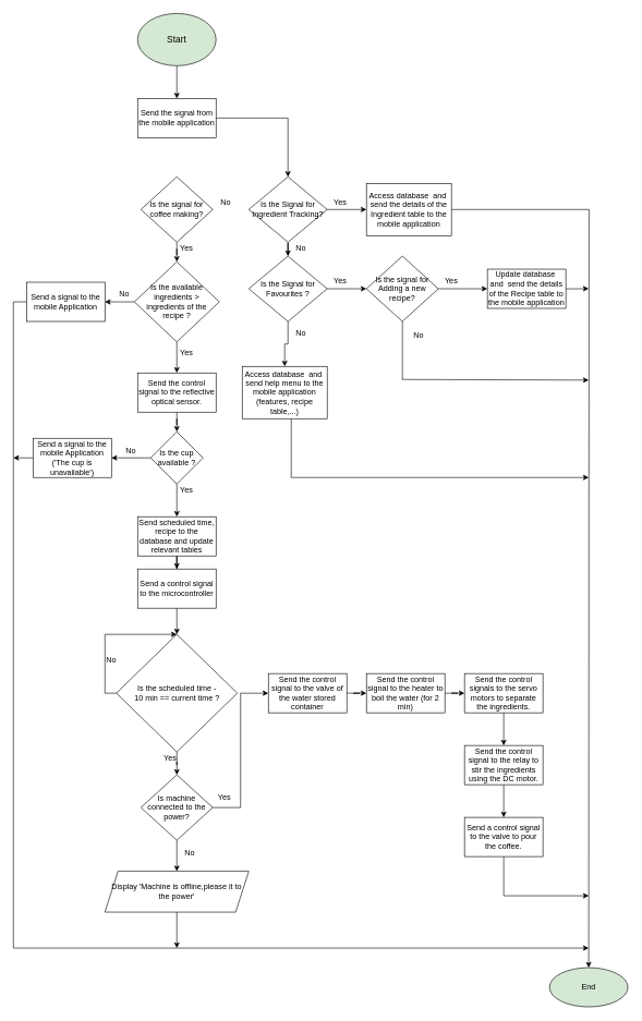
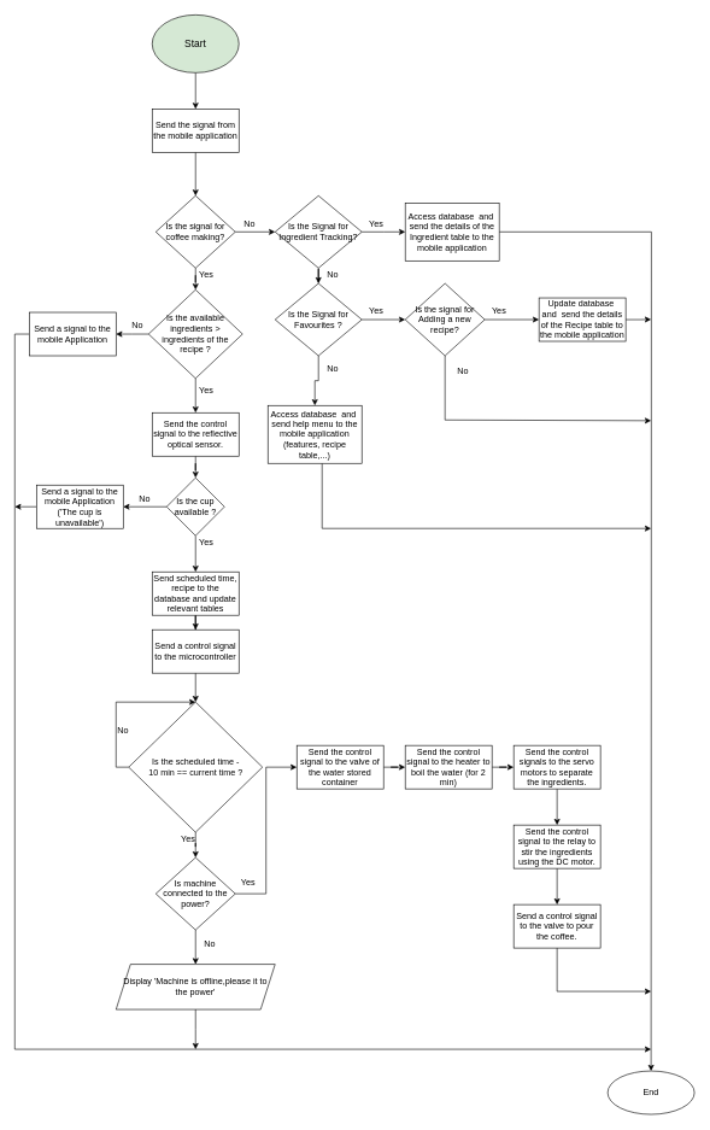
  <mxCell id="0" />
  <mxCell id="1" parent="0" />
  <mxCell id="2" value="" style="edgeStyle=orthogonalEdgeStyle;rounded=0;orthogonalLoop=1;jettySize=auto;html=1;" parent="1" source="3" target="5" edge="1"><mxGeometry relative="1" as="geometry" /></mxCell>
  <mxCell id="3" value="&lt;font style=&quot;font-size: 14px&quot;&gt;Start&lt;/font&gt;" style="ellipse;whiteSpace=wrap;html=1;fillColor=#d5e8d4;" parent="1" vertex="1"><mxGeometry x="210" y="20" width="120" height="80" as="geometry" /></mxCell>
- <mxCell id="4" value="" style="edgeStyle=orthogonalEdgeStyle;rounded=0;orthogonalLoop=1;jettySize=auto;html=1;" parent="1" source="5" target="11" edge="1"><mxGeometry relative="1" as="geometry" /></mxCell>
+ <mxCell id="4" value="" style="edgeStyle=orthogonalEdgeStyle;rounded=0;orthogonalLoop=1;jettySize=auto;html=1;" parent="1" source="5" target="8" edge="1"><mxGeometry relative="1" as="geometry" /></mxCell>
  <mxCell id="5" value="Send the signal from the mobile application" style="whiteSpace=wrap;html=1;" parent="1" vertex="1"><mxGeometry x="210" y="150" width="120" height="60" as="geometry" /></mxCell>
+ <mxCell id="6" value="" style="edgeStyle=orthogonalEdgeStyle;rounded=0;orthogonalLoop=1;jettySize=auto;html=1;" parent="1" source="8" target="11" edge="1"><mxGeometry relative="1" as="geometry" /></mxCell>
  <mxCell id="7" value="" style="edgeStyle=orthogonalEdgeStyle;rounded=0;orthogonalLoop=1;jettySize=auto;html=1;" parent="1" source="8" target="21" edge="1"><mxGeometry relative="1" as="geometry" /></mxCell>
  <mxCell id="8" value="Is the signal for coffee making?" style="rhombus;whiteSpace=wrap;html=1;" parent="1" vertex="1"><mxGeometry x="215" y="270" width="110" height="100" as="geometry" /></mxCell>
  <mxCell id="9" value="" style="edgeStyle=orthogonalEdgeStyle;rounded=0;orthogonalLoop=1;jettySize=auto;html=1;" parent="1" source="11" edge="1"><mxGeometry relative="1" as="geometry"><mxPoint x="560" y="320" as="targetPoint" /></mxGeometry></mxCell>
  <mxCell id="10" value="" style="edgeStyle=orthogonalEdgeStyle;rounded=0;orthogonalLoop=1;jettySize=auto;html=1;" edge="1" parent="1" source="11" target="65"><mxGeometry relative="1" as="geometry" /></mxCell>
  <mxCell id="11" value="Is the Signal for Ingredient Tracking?" style="rhombus;whiteSpace=wrap;html=1;" parent="1" vertex="1"><mxGeometry x="380" y="270" width="120" height="100" as="geometry" /></mxCell>
  <mxCell id="12" value="No" style="text;html=1;strokeColor=none;fillColor=none;align=center;verticalAlign=middle;whiteSpace=wrap;rounded=0;" parent="1" vertex="1"><mxGeometry x="325" y="300" width="40" height="20" as="geometry" /></mxCell>
  <mxCell id="13" value="Yes" style="text;html=1;strokeColor=none;fillColor=none;align=center;verticalAlign=middle;whiteSpace=wrap;rounded=0;" parent="1" vertex="1"><mxGeometry x="500" y="300" width="40" height="20" as="geometry" /></mxCell>
  <mxCell id="14" value="" style="edgeStyle=orthogonalEdgeStyle;rounded=0;orthogonalLoop=1;jettySize=auto;html=1;exitX=1;exitY=0.5;exitDx=0;exitDy=0;" parent="1" source="62" edge="1"><mxGeometry relative="1" as="geometry"><mxPoint x="900" y="1480" as="targetPoint" /><mxPoint x="900" y="700" as="sourcePoint" /></mxGeometry></mxCell>
  <mxCell id="15" value="" style="edgeStyle=orthogonalEdgeStyle;rounded=0;orthogonalLoop=1;jettySize=auto;html=1;" parent="1" source="16" edge="1"><mxGeometry relative="1" as="geometry"><mxPoint x="900" y="730" as="targetPoint" /><Array as="points"><mxPoint x="445" y="730" /><mxPoint x="900" y="730" /></Array></mxGeometry></mxCell>
  <mxCell id="16" value="Access database&amp;nbsp; and&amp;nbsp; send help menu to the mobile application (features, recipe table,...)" style="whiteSpace=wrap;html=1;" parent="1" vertex="1"><mxGeometry x="370" y="560" width="130" height="80" as="geometry" /></mxCell>
  <mxCell id="17" value="No" style="text;html=1;strokeColor=none;fillColor=none;align=center;verticalAlign=middle;whiteSpace=wrap;rounded=0;" parent="1" vertex="1"><mxGeometry x="440" y="370" width="40" height="20" as="geometry" /></mxCell>
  <mxCell id="18" value="Yes" style="text;html=1;strokeColor=none;fillColor=none;align=center;verticalAlign=middle;whiteSpace=wrap;rounded=0;" parent="1" vertex="1"><mxGeometry x="265" y="370" width="40" height="20" as="geometry" /></mxCell>
  <mxCell id="19" value="" style="edgeStyle=orthogonalEdgeStyle;rounded=0;orthogonalLoop=1;jettySize=auto;html=1;" parent="1" source="21" target="25" edge="1"><mxGeometry relative="1" as="geometry" /></mxCell>
  <mxCell id="20" value="" style="edgeStyle=orthogonalEdgeStyle;rounded=0;orthogonalLoop=1;jettySize=auto;html=1;" parent="1" source="21" target="52" edge="1"><mxGeometry relative="1" as="geometry" /></mxCell>
  <mxCell id="21" value="Is the available ingredients &amp;gt; ingredients of the recipe ?" style="rhombus;whiteSpace=wrap;html=1;" parent="1" vertex="1"><mxGeometry x="205" y="400" width="130" height="122.5" as="geometry" /></mxCell>
  <mxCell id="22" value="" style="edgeStyle=orthogonalEdgeStyle;rounded=0;orthogonalLoop=1;jettySize=auto;html=1;exitX=0;exitY=0.5;exitDx=0;exitDy=0;" parent="1" source="40" edge="1"><mxGeometry relative="1" as="geometry"><mxPoint x="270" y="970" as="targetPoint" /><Array as="points"><mxPoint x="160" y="1060" /><mxPoint x="160" y="970" /></Array><mxPoint x="195" y="1060" as="sourcePoint" /></mxGeometry></mxCell>
  <mxCell id="23" value="Yes" style="text;html=1;strokeColor=none;fillColor=none;align=center;verticalAlign=middle;whiteSpace=wrap;rounded=0;" parent="1" vertex="1"><mxGeometry x="265" y="740" width="40" height="20" as="geometry" /></mxCell>
  <mxCell id="24" value="" style="edgeStyle=orthogonalEdgeStyle;rounded=0;orthogonalLoop=1;jettySize=auto;html=1;" parent="1" source="25" edge="1"><mxGeometry relative="1" as="geometry"><mxPoint x="900" y="1450" as="targetPoint" /><Array as="points"><mxPoint x="20" y="461" /><mxPoint x="20" y="1450" /><mxPoint x="900" y="1450" /></Array></mxGeometry></mxCell>
  <mxCell id="25" value="Send a signal to the mobile Application" style="whiteSpace=wrap;html=1;" parent="1" vertex="1"><mxGeometry x="40" y="431.25" width="120" height="60" as="geometry" /></mxCell>
  <mxCell id="26" value="No" style="text;html=1;strokeColor=none;fillColor=none;align=center;verticalAlign=middle;whiteSpace=wrap;rounded=0;" parent="1" vertex="1"><mxGeometry x="170" width="40" height="20" as="geometry" y="440" /></mxCell>
  <mxCell id="27" value="" style="edgeStyle=orthogonalEdgeStyle;rounded=0;orthogonalLoop=1;jettySize=auto;html=1;" parent="1" source="29" target="34" edge="1"><mxGeometry relative="1" as="geometry" /></mxCell>
  <mxCell id="28" value="" style="edgeStyle=orthogonalEdgeStyle;rounded=0;orthogonalLoop=1;jettySize=auto;html=1;" parent="1" source="29" target="36" edge="1"><mxGeometry relative="1" as="geometry" /></mxCell>
  <mxCell id="29" value="Is the cup available ?" style="rhombus;whiteSpace=wrap;html=1;" parent="1" vertex="1"><mxGeometry x="230" y="660" width="80" height="80" as="geometry" /></mxCell>
  <mxCell id="30" value="" style="edgeStyle=orthogonalEdgeStyle;rounded=0;orthogonalLoop=1;jettySize=auto;html=1;" parent="1" source="31" edge="1"><mxGeometry relative="1" as="geometry"><mxPoint x="900" y="1370" as="targetPoint" /><Array as="points"><mxPoint x="770" y="1370" /></Array></mxGeometry></mxCell>
  <mxCell id="31" value="Send a control signal to the valve to pour the coffee." style="whiteSpace=wrap;html=1;" parent="1" vertex="1"><mxGeometry x="710" y="1250" width="120" height="60" as="geometry" /></mxCell>
  <mxCell id="32" value="No" style="text;html=1;strokeColor=none;fillColor=none;align=center;verticalAlign=middle;whiteSpace=wrap;rounded=0;" parent="1" vertex="1"><mxGeometry x="180" y="680" width="40" height="20" as="geometry" /></mxCell>
  <mxCell id="33" value="" style="edgeStyle=orthogonalEdgeStyle;rounded=0;orthogonalLoop=1;jettySize=auto;html=1;" parent="1" source="34" edge="1"><mxGeometry relative="1" as="geometry"><mxPoint x="20" y="700" as="targetPoint" /></mxGeometry></mxCell>
  <mxCell id="34" value="&lt;div&gt;Send a signal to the mobile Application&lt;/div&gt;&lt;div&gt;('The cup is unavailable')&lt;br&gt;&lt;/div&gt;" style="whiteSpace=wrap;html=1;" parent="1" vertex="1"><mxGeometry x="50" y="670" width="120" height="60" as="geometry" /></mxCell>
  <mxCell id="35" value="" style="edgeStyle=orthogonalEdgeStyle;rounded=0;orthogonalLoop=1;jettySize=auto;html=1;" parent="1" source="36" target="38" edge="1"><mxGeometry relative="1" as="geometry" /></mxCell>
  <mxCell id="36" value="Send scheduled time, recipe to the database and update relevant tables" style="whiteSpace=wrap;html=1;" parent="1" vertex="1"><mxGeometry x="210" y="790" width="120" height="60" as="geometry" /></mxCell>
  <mxCell id="37" value="" style="edgeStyle=orthogonalEdgeStyle;rounded=0;orthogonalLoop=1;jettySize=auto;html=1;" parent="1" source="38" target="40" edge="1"><mxGeometry relative="1" as="geometry" /></mxCell>
  <mxCell id="38" value="Send a control signal to the microcontroller" style="whiteSpace=wrap;html=1;" parent="1" vertex="1"><mxGeometry x="210" y="870" width="120" height="60" as="geometry" /></mxCell>
  <mxCell id="39" value="" style="edgeStyle=orthogonalEdgeStyle;rounded=0;orthogonalLoop=1;jettySize=auto;html=1;" edge="1" parent="1" source="40" target="57"><mxGeometry relative="1" as="geometry" /></mxCell>
  <mxCell id="40" value="&lt;div&gt;Is the scheduled time - &lt;br&gt;&lt;/div&gt;&lt;div&gt;10 min == current time ?&lt;/div&gt;" style="rhombus;whiteSpace=wrap;html=1;" parent="1" vertex="1"><mxGeometry x="177.5" y="970" width="185" height="180" as="geometry" /></mxCell>
  <mxCell id="41" value="" style="edgeStyle=orthogonalEdgeStyle;rounded=0;orthogonalLoop=1;jettySize=auto;html=1;" parent="1" source="42" target="44" edge="1"><mxGeometry relative="1" as="geometry" /></mxCell>
  <mxCell id="42" value="Send the control signal to the valve of the water stored container " style="whiteSpace=wrap;html=1;" parent="1" vertex="1"><mxGeometry x="410" y="1030" width="120" height="60" as="geometry" /></mxCell>
  <mxCell id="43" value="" style="edgeStyle=orthogonalEdgeStyle;rounded=0;orthogonalLoop=1;jettySize=auto;html=1;" parent="1" source="44" target="47" edge="1"><mxGeometry relative="1" as="geometry" /></mxCell>
  <mxCell id="44" value="Send the control signal to the heater to boil the water (for 2 min)" style="whiteSpace=wrap;html=1;" parent="1" vertex="1"><mxGeometry x="560" y="1030" width="120" height="60" as="geometry" /></mxCell>
  <mxCell id="45" value="Yes" style="text;html=1;strokeColor=none;fillColor=none;align=center;verticalAlign=middle;whiteSpace=wrap;rounded=0;" parent="1" vertex="1"><mxGeometry x="322.5" y="1210" width="40" height="20" as="geometry" /></mxCell>
  <mxCell id="46" value="" style="edgeStyle=orthogonalEdgeStyle;rounded=0;orthogonalLoop=1;jettySize=auto;html=1;" parent="1" source="47" target="49" edge="1"><mxGeometry relative="1" as="geometry" /></mxCell>
  <mxCell id="47" value="Send the control signals to the servo motors to separate the ingredients." style="whiteSpace=wrap;html=1;" parent="1" vertex="1"><mxGeometry x="710" y="1030" width="120" height="60" as="geometry" /></mxCell>
  <mxCell id="48" value="" style="edgeStyle=orthogonalEdgeStyle;rounded=0;orthogonalLoop=1;jettySize=auto;html=1;" parent="1" source="49" target="31" edge="1"><mxGeometry relative="1" as="geometry" /></mxCell>
  <mxCell id="49" value="Send the control signal to the relay to stir the ingredients using the DC motor." style="whiteSpace=wrap;html=1;" parent="1" vertex="1"><mxGeometry x="710" y="1140" width="120" height="60" as="geometry" /></mxCell>
  <mxCell id="50" value="Yes" style="text;html=1;strokeColor=none;fillColor=none;align=center;verticalAlign=middle;whiteSpace=wrap;rounded=0;" parent="1" vertex="1"><mxGeometry x="265" y="530" width="40" height="20" as="geometry" /></mxCell>
  <mxCell id="51" value="" style="edgeStyle=orthogonalEdgeStyle;rounded=0;orthogonalLoop=1;jettySize=auto;html=1;" parent="1" source="52" target="29" edge="1"><mxGeometry relative="1" as="geometry" /></mxCell>
  <mxCell id="52" value="Send the control signal to the reflective optical sensor." style="whiteSpace=wrap;html=1;" parent="1" vertex="1"><mxGeometry x="210" y="570" width="120" height="60" as="geometry" /></mxCell>
  <mxCell id="53" value="No" style="text;html=1;strokeColor=none;fillColor=none;align=center;verticalAlign=middle;whiteSpace=wrap;rounded=0;" parent="1" vertex="1"><mxGeometry x="150" y="1000" width="40" height="20" as="geometry" /></mxCell>
- <mxCell id="54" value="End" style="ellipse;whiteSpace=wrap;html=1;fillColor=#d5e8d4;" parent="1" vertex="1"><mxGeometry x="840" y="1480" width="120" height="60" as="geometry" /></mxCell>
+ <mxCell id="54" value="End" style="ellipse;whiteSpace=wrap;html=1;" parent="1" vertex="1"><mxGeometry x="840" y="1480" width="120" height="60" as="geometry" /></mxCell>
  <mxCell id="55" value="" style="edgeStyle=orthogonalEdgeStyle;rounded=0;orthogonalLoop=1;jettySize=auto;html=1;" edge="1" parent="1" source="57" target="61"><mxGeometry relative="1" as="geometry" /></mxCell>
  <mxCell id="56" value="" style="edgeStyle=orthogonalEdgeStyle;rounded=0;orthogonalLoop=1;jettySize=auto;html=1;entryX=0;entryY=0.5;entryDx=0;entryDy=0;" edge="1" parent="1" source="57" target="42"><mxGeometry relative="1" as="geometry"><mxPoint x="400" y="1235" as="targetPoint" /></mxGeometry></mxCell>
  <mxCell id="57" value="Is machine connected to the power?" style="rhombus;whiteSpace=wrap;html=1;strokeWidth=1;" vertex="1" parent="1"><mxGeometry x="215" y="1185" width="110" height="100" as="geometry" /></mxCell>
  <mxCell id="58" value="Yes" style="text;html=1;strokeColor=none;fillColor=none;align=center;verticalAlign=middle;whiteSpace=wrap;rounded=0;" vertex="1" parent="1"><mxGeometry x="240" y="1150" width="40" height="20" as="geometry" /></mxCell>
  <mxCell id="59" value="No" style="text;html=1;strokeColor=none;fillColor=none;align=center;verticalAlign=middle;whiteSpace=wrap;rounded=0;" vertex="1" parent="1"><mxGeometry x="270" y="1295" width="40" height="20" as="geometry" /></mxCell>
  <mxCell id="60" value="" style="edgeStyle=orthogonalEdgeStyle;rounded=0;orthogonalLoop=1;jettySize=auto;html=1;" edge="1" parent="1" source="61"><mxGeometry relative="1" as="geometry"><mxPoint x="270" y="1450" as="targetPoint" /></mxGeometry></mxCell>
  <mxCell id="61" value="Display 'Machine is offline,please it to the power'" style="shape=parallelogram;perimeter=parallelogramPerimeter;whiteSpace=wrap;html=1;fixedSize=1;strokeWidth=1;" vertex="1" parent="1"><mxGeometry x="160" y="1332.5" width="220" height="62.5" as="geometry" /></mxCell>
  <mxCell id="62" value="Access database&amp;nbsp; and&amp;nbsp; send the details of the Ingredient table to the mobile application" style="whiteSpace=wrap;html=1;" vertex="1" parent="1"><mxGeometry x="560" y="280" width="130" height="80" as="geometry" /></mxCell>
  <mxCell id="63" value="" style="edgeStyle=orthogonalEdgeStyle;rounded=0;orthogonalLoop=1;jettySize=auto;html=1;" edge="1" parent="1" source="65" target="68"><mxGeometry relative="1" as="geometry" /></mxCell>
  <mxCell id="64" value="" style="edgeStyle=orthogonalEdgeStyle;rounded=0;orthogonalLoop=1;jettySize=auto;html=1;" edge="1" parent="1" source="65" target="16"><mxGeometry relative="1" as="geometry" /></mxCell>
  <mxCell id="65" value="Is the Signal for Favourites ?" style="rhombus;whiteSpace=wrap;html=1;" vertex="1" parent="1"><mxGeometry x="380" y="391.25" width="120" height="100" as="geometry" /></mxCell>
  <mxCell id="66" value="" style="edgeStyle=orthogonalEdgeStyle;rounded=0;orthogonalLoop=1;jettySize=auto;html=1;" edge="1" parent="1" source="68" target="70"><mxGeometry relative="1" as="geometry" /></mxCell>
  <mxCell id="67" value="" style="edgeStyle=orthogonalEdgeStyle;rounded=0;orthogonalLoop=1;jettySize=auto;html=1;" edge="1" parent="1" source="68"><mxGeometry relative="1" as="geometry"><mxPoint x="900" y="581" as="targetPoint" /><Array as="points"><mxPoint x="615" y="580" /></Array></mxGeometry></mxCell>
  <mxCell id="68" value="&lt;div&gt;Is the signal for Adding a new recipe?&lt;/div&gt;" style="rhombus;whiteSpace=wrap;html=1;" vertex="1" parent="1"><mxGeometry x="560" y="391.25" width="110" height="100" as="geometry" /></mxCell>
  <mxCell id="69" value="" style="edgeStyle=orthogonalEdgeStyle;rounded=0;orthogonalLoop=1;jettySize=auto;html=1;" edge="1" parent="1" source="70"><mxGeometry relative="1" as="geometry"><mxPoint x="900" y="441" as="targetPoint" /></mxGeometry></mxCell>
  <mxCell id="70" value="Update database&amp;nbsp; and&amp;nbsp; send the details of the Recipe table to the mobile application" style="whiteSpace=wrap;html=1;" vertex="1" parent="1"><mxGeometry x="745" y="411.25" width="120" height="60" as="geometry" /></mxCell>
  <mxCell id="71" value="Yes" style="text;html=1;strokeColor=none;fillColor=none;align=center;verticalAlign=middle;whiteSpace=wrap;rounded=0;" vertex="1" parent="1"><mxGeometry x="670" y="420" width="40" height="20" as="geometry" /></mxCell>
  <mxCell id="72" value="No" style="text;html=1;strokeColor=none;fillColor=none;align=center;verticalAlign=middle;whiteSpace=wrap;rounded=0;" vertex="1" parent="1"><mxGeometry x="620" y="502.5" width="40" height="20" as="geometry" /></mxCell>
  <mxCell id="73" value="No" style="text;html=1;strokeColor=none;fillColor=none;align=center;verticalAlign=middle;whiteSpace=wrap;rounded=0;" vertex="1" parent="1"><mxGeometry x="440" y="500" width="40" height="20" as="geometry" /></mxCell>
  <mxCell id="74" value="Yes" style="text;html=1;strokeColor=none;fillColor=none;align=center;verticalAlign=middle;whiteSpace=wrap;rounded=0;" vertex="1" parent="1"><mxGeometry x="500" y="420" width="40" height="20" as="geometry" /></mxCell>
